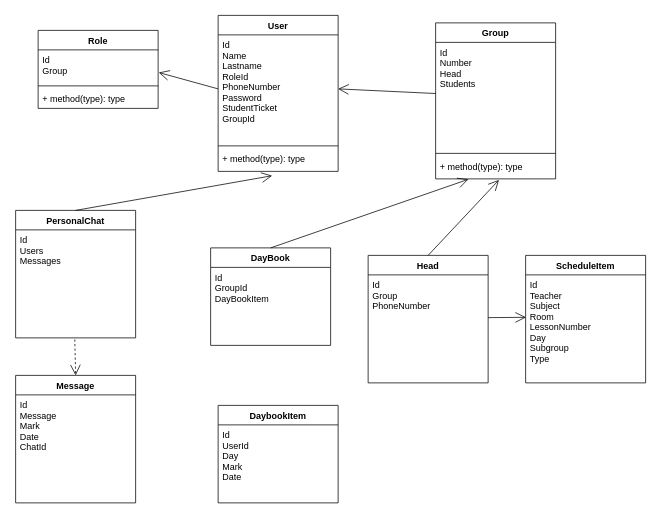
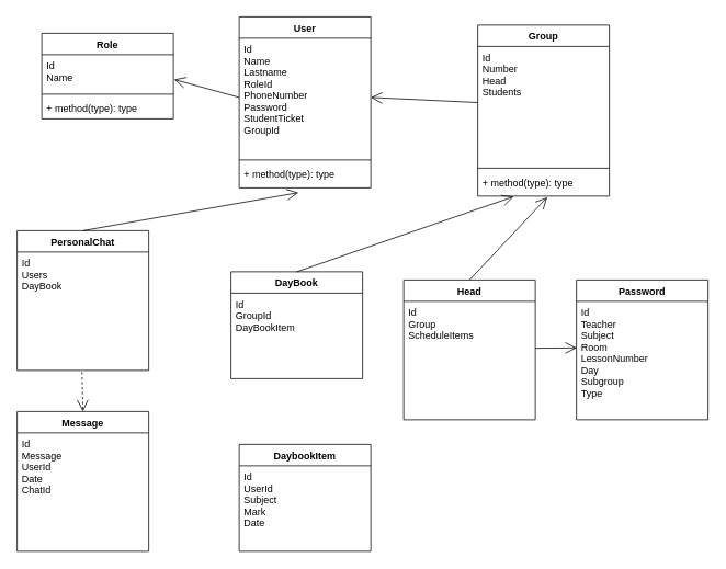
  <mxCell id="0" />
  <mxCell id="1" parent="0" />
  <mxCell id="2" value="User" style="swimlane;fontStyle=1;align=center;verticalAlign=top;childLayout=stackLayout;horizontal=1;startSize=26;horizontalStack=0;resizeParent=1;resizeParentMax=0;resizeLast=0;collapsible=1;marginBottom=0;" vertex="1" parent="1"><mxGeometry x="290" y="20" width="160" height="208" as="geometry" /></mxCell>
  <mxCell id="3" value="Id&#10;Name&#10;Lastname&#10;RoleId&#10;PhoneNumber&#10;Password&#10;StudentTicket&#10;GroupId" style="text;strokeColor=none;fillColor=none;align=left;verticalAlign=top;spacingLeft=4;spacingRight=4;overflow=hidden;rotatable=0;points=[[0,0.5],[1,0.5]];portConstraint=eastwest;" vertex="1" parent="2"><mxGeometry y="26" width="160" height="144" as="geometry" /></mxCell>
  <mxCell id="4" value="" style="line;strokeWidth=1;fillColor=none;align=left;verticalAlign=middle;spacingTop=-1;spacingLeft=3;spacingRight=3;rotatable=0;labelPosition=right;points=[];portConstraint=eastwest;" vertex="1" parent="2"><mxGeometry y="170" width="160" height="8" as="geometry" /></mxCell>
  <mxCell id="5" value="+ method(type): type" style="text;strokeColor=none;fillColor=none;align=left;verticalAlign=top;spacingLeft=4;spacingRight=4;overflow=hidden;rotatable=0;points=[[0,0.5],[1,0.5]];portConstraint=eastwest;" vertex="1" parent="2"><mxGeometry y="178" width="160" height="30" as="geometry" /></mxCell>
  <mxCell id="6" value="Role" style="swimlane;fontStyle=1;align=center;verticalAlign=top;childLayout=stackLayout;horizontal=1;startSize=26;horizontalStack=0;resizeParent=1;resizeParentMax=0;resizeLast=0;collapsible=1;marginBottom=0;" vertex="1" parent="1"><mxGeometry x="50" y="40" width="160" height="104" as="geometry" /></mxCell>
- <mxCell id="7" value="Id&#10;Group&#10;" style="text;strokeColor=none;fillColor=none;align=left;verticalAlign=top;spacingLeft=4;spacingRight=4;overflow=hidden;rotatable=0;points=[[0,0.5],[1,0.5]];portConstraint=eastwest;" vertex="1" parent="6"><mxGeometry y="26" width="160" height="44" as="geometry" /></mxCell>
+ <mxCell id="7" value="Id&#10;Name&#10;" style="text;strokeColor=none;fillColor=none;align=left;verticalAlign=top;spacingLeft=4;spacingRight=4;overflow=hidden;rotatable=0;points=[[0,0.5],[1,0.5]];portConstraint=eastwest;" vertex="1" parent="6"><mxGeometry y="26" width="160" height="44" as="geometry" /></mxCell>
  <mxCell id="8" value="" style="line;strokeWidth=1;fillColor=none;align=left;verticalAlign=middle;spacingTop=-1;spacingLeft=3;spacingRight=3;rotatable=0;labelPosition=right;points=[];portConstraint=eastwest;" vertex="1" parent="6"><mxGeometry y="70" width="160" height="8" as="geometry" /></mxCell>
  <mxCell id="9" value="+ method(type): type" style="text;strokeColor=none;fillColor=none;align=left;verticalAlign=top;spacingLeft=4;spacingRight=4;overflow=hidden;rotatable=0;points=[[0,0.5],[1,0.5]];portConstraint=eastwest;" vertex="1" parent="6"><mxGeometry y="78" width="160" height="26" as="geometry" /></mxCell>
  <mxCell id="10" value="" style="endArrow=open;endFill=1;endSize=12;html=1;exitX=0;exitY=0.5;exitDx=0;exitDy=0;entryX=1.005;entryY=0.686;entryDx=0;entryDy=0;entryPerimeter=0;" edge="1" parent="1" source="3" target="7"><mxGeometry width="160" relative="1" as="geometry"><mxPoint x="40" y="300" as="sourcePoint" /><mxPoint x="200" y="300" as="targetPoint" /></mxGeometry></mxCell>
  <mxCell id="11" value="Head" style="swimlane;fontStyle=1;align=center;verticalAlign=top;childLayout=stackLayout;horizontal=1;startSize=26;horizontalStack=0;resizeParent=1;resizeParentMax=0;resizeLast=0;collapsible=1;marginBottom=0;" vertex="1" parent="1"><mxGeometry x="490" y="340" width="160" height="170" as="geometry" /></mxCell>
- <mxCell id="12" value="Id&#10;Group&#10;PhoneNumber&#10;&#10;" style="text;strokeColor=none;fillColor=none;align=left;verticalAlign=top;spacingLeft=4;spacingRight=4;overflow=hidden;rotatable=0;points=[[0,0.5],[1,0.5]];portConstraint=eastwest;" vertex="1" parent="11"><mxGeometry y="26" width="160" height="144" as="geometry" /></mxCell>
+ <mxCell id="12" value="Id&#10;Group&#10;ScheduleItems&#10;&#10;" style="text;strokeColor=none;fillColor=none;align=left;verticalAlign=top;spacingLeft=4;spacingRight=4;overflow=hidden;rotatable=0;points=[[0,0.5],[1,0.5]];portConstraint=eastwest;" vertex="1" parent="11"><mxGeometry y="26" width="160" height="144" as="geometry" /></mxCell>
  <mxCell id="13" value="Group" style="swimlane;fontStyle=1;align=center;verticalAlign=top;childLayout=stackLayout;horizontal=1;startSize=26;horizontalStack=0;resizeParent=1;resizeParentMax=0;resizeLast=0;collapsible=1;marginBottom=0;" vertex="1" parent="1"><mxGeometry x="580" y="30" width="160" height="208" as="geometry" /></mxCell>
  <mxCell id="14" value="Id&#10;Number&#10;Head&#10;Students" style="text;strokeColor=none;fillColor=none;align=left;verticalAlign=top;spacingLeft=4;spacingRight=4;overflow=hidden;rotatable=0;points=[[0,0.5],[1,0.5]];portConstraint=eastwest;" vertex="1" parent="13"><mxGeometry y="26" width="160" height="144" as="geometry" /></mxCell>
  <mxCell id="15" value="" style="line;strokeWidth=1;fillColor=none;align=left;verticalAlign=middle;spacingTop=-1;spacingLeft=3;spacingRight=3;rotatable=0;labelPosition=right;points=[];portConstraint=eastwest;" vertex="1" parent="13"><mxGeometry y="170" width="160" height="8" as="geometry" /></mxCell>
  <mxCell id="16" value="+ method(type): type" style="text;strokeColor=none;fillColor=none;align=left;verticalAlign=top;spacingLeft=4;spacingRight=4;overflow=hidden;rotatable=0;points=[[0,0.5],[1,0.5]];portConstraint=eastwest;" vertex="1" parent="13"><mxGeometry y="178" width="160" height="30" as="geometry" /></mxCell>
  <mxCell id="17" value="" style="endArrow=open;endFill=1;endSize=12;html=1;entryX=1;entryY=0.5;entryDx=0;entryDy=0;" edge="1" parent="1" source="14" target="3"><mxGeometry width="160" relative="1" as="geometry"><mxPoint x="80" y="410" as="sourcePoint" /><mxPoint x="240" y="410" as="targetPoint" /></mxGeometry></mxCell>
  <mxCell id="18" value="" style="endArrow=open;endFill=1;endSize=12;html=1;entryX=0.528;entryY=1.047;entryDx=0;entryDy=0;entryPerimeter=0;exitX=0.5;exitY=0;exitDx=0;exitDy=0;" edge="1" parent="1" source="11" target="16"><mxGeometry width="160" relative="1" as="geometry"><mxPoint x="500" y="630" as="sourcePoint" /><mxPoint x="660" y="630" as="targetPoint" /></mxGeometry></mxCell>
- <mxCell id="19" value="ScheduleItem" style="swimlane;fontStyle=1;align=center;verticalAlign=top;childLayout=stackLayout;horizontal=1;startSize=26;horizontalStack=0;resizeParent=1;resizeParentMax=0;resizeLast=0;collapsible=1;marginBottom=0;" vertex="1" parent="1"><mxGeometry x="700" y="340" width="160" height="170" as="geometry" /></mxCell>
+ <mxCell id="19" value="Password" style="swimlane;fontStyle=1;align=center;verticalAlign=top;childLayout=stackLayout;horizontal=1;startSize=26;horizontalStack=0;resizeParent=1;resizeParentMax=0;resizeLast=0;collapsible=1;marginBottom=0;" vertex="1" parent="1"><mxGeometry x="700" y="340" width="160" height="170" as="geometry" /></mxCell>
  <mxCell id="20" value="Id&#10;Teacher&#10;Subject&#10;Room&#10;LessonNumber&#10;Day&#10;Subgroup&#10;Type" style="text;strokeColor=none;fillColor=none;align=left;verticalAlign=top;spacingLeft=4;spacingRight=4;overflow=hidden;rotatable=0;points=[[0,0.5],[1,0.5]];portConstraint=eastwest;" vertex="1" parent="19"><mxGeometry y="26" width="160" height="144" as="geometry" /></mxCell>
  <mxCell id="21" value="" style="endArrow=open;endFill=1;endSize=12;html=1;entryX=0.003;entryY=0.393;entryDx=0;entryDy=0;entryPerimeter=0;" edge="1" parent="1" target="20"><mxGeometry width="160" relative="1" as="geometry"><mxPoint x="650" y="423" as="sourcePoint" /><mxPoint x="410" y="400" as="targetPoint" /></mxGeometry></mxCell>
  <mxCell id="22" value="PersonalChat" style="swimlane;fontStyle=1;align=center;verticalAlign=top;childLayout=stackLayout;horizontal=1;startSize=26;horizontalStack=0;resizeParent=1;resizeParentMax=0;resizeLast=0;collapsible=1;marginBottom=0;" vertex="1" parent="1"><mxGeometry x="20" y="280" width="160" height="170" as="geometry" /></mxCell>
- <mxCell id="23" value="Id&#10;Users&#10;Messages" style="text;strokeColor=none;fillColor=none;align=left;verticalAlign=top;spacingLeft=4;spacingRight=4;overflow=hidden;rotatable=0;points=[[0,0.5],[1,0.5]];portConstraint=eastwest;" vertex="1" parent="22"><mxGeometry y="26" width="160" height="144" as="geometry" /></mxCell>
+ <mxCell id="23" value="Id&#10;Users&#10;DayBook" style="text;strokeColor=none;fillColor=none;align=left;verticalAlign=top;spacingLeft=4;spacingRight=4;overflow=hidden;rotatable=0;points=[[0,0.5],[1,0.5]];portConstraint=eastwest;" vertex="1" parent="22"><mxGeometry y="26" width="160" height="144" as="geometry" /></mxCell>
  <mxCell id="24" value="" style="endArrow=open;endFill=1;endSize=12;html=1;entryX=0.45;entryY=1.193;entryDx=0;entryDy=0;entryPerimeter=0;exitX=0.5;exitY=0;exitDx=0;exitDy=0;" edge="1" parent="1" source="22" target="5"><mxGeometry width="160" relative="1" as="geometry"><mxPoint x="70" y="280" as="sourcePoint" /><mxPoint x="230" y="280" as="targetPoint" /></mxGeometry></mxCell>
  <mxCell id="25" value="Message" style="swimlane;fontStyle=1;align=center;verticalAlign=top;childLayout=stackLayout;horizontal=1;startSize=26;horizontalStack=0;resizeParent=1;resizeParentMax=0;resizeLast=0;collapsible=1;marginBottom=0;" vertex="1" parent="1"><mxGeometry x="20" y="500" width="160" height="170" as="geometry" /></mxCell>
- <mxCell id="26" value="Id&#10;Message&#10;Mark&#10;Date&#10;ChatId" style="text;strokeColor=none;fillColor=none;align=left;verticalAlign=top;spacingLeft=4;spacingRight=4;overflow=hidden;rotatable=0;points=[[0,0.5],[1,0.5]];portConstraint=eastwest;" vertex="1" parent="25"><mxGeometry y="26" width="160" height="144" as="geometry" /></mxCell>
+ <mxCell id="26" value="Id&#10;Message&#10;UserId&#10;Date&#10;ChatId" style="text;strokeColor=none;fillColor=none;align=left;verticalAlign=top;spacingLeft=4;spacingRight=4;overflow=hidden;rotatable=0;points=[[0,0.5],[1,0.5]];portConstraint=eastwest;" vertex="1" parent="25"><mxGeometry y="26" width="160" height="144" as="geometry" /></mxCell>
  <mxCell id="27" value="" style="endArrow=open;endFill=1;endSize=12;html=1;entryX=0.5;entryY=0;entryDx=0;entryDy=0;exitX=0.493;exitY=1.015;exitDx=0;exitDy=0;exitPerimeter=0;dashed=1;" edge="1" parent="1" source="23" target="25"><mxGeometry width="160" relative="1" as="geometry"><mxPoint x="110" y="290" as="sourcePoint" /><mxPoint x="172" y="183.79" as="targetPoint" /></mxGeometry></mxCell>
  <mxCell id="28" value="DayBook" style="swimlane;fontStyle=1;align=center;verticalAlign=top;childLayout=stackLayout;horizontal=1;startSize=26;horizontalStack=0;resizeParent=1;resizeParentMax=0;resizeLast=0;collapsible=1;marginBottom=0;" vertex="1" parent="1"><mxGeometry x="280" y="330" width="160" height="130" as="geometry" /></mxCell>
  <mxCell id="29" value="Id&#10;GroupId&#10;DayBookItem" style="text;strokeColor=none;fillColor=none;align=left;verticalAlign=top;spacingLeft=4;spacingRight=4;overflow=hidden;rotatable=0;points=[[0,0.5],[1,0.5]];portConstraint=eastwest;" vertex="1" parent="28"><mxGeometry y="26" width="160" height="104" as="geometry" /></mxCell>
  <mxCell id="30" value="DaybookItem" style="swimlane;fontStyle=1;align=center;verticalAlign=top;childLayout=stackLayout;horizontal=1;startSize=26;horizontalStack=0;resizeParent=1;resizeParentMax=0;resizeLast=0;collapsible=1;marginBottom=0;" vertex="1" parent="1"><mxGeometry x="290" y="540" width="160" height="130" as="geometry" /></mxCell>
- <mxCell id="31" value="Id&#10;UserId&#10;Day&#10;Mark&#10;Date" style="text;strokeColor=none;fillColor=none;align=left;verticalAlign=top;spacingLeft=4;spacingRight=4;overflow=hidden;rotatable=0;points=[[0,0.5],[1,0.5]];portConstraint=eastwest;" vertex="1" parent="30"><mxGeometry y="26" width="160" height="104" as="geometry" /></mxCell>
+ <mxCell id="31" value="Id&#10;UserId&#10;Subject&#10;Mark&#10;Date" style="text;strokeColor=none;fillColor=none;align=left;verticalAlign=top;spacingLeft=4;spacingRight=4;overflow=hidden;rotatable=0;points=[[0,0.5],[1,0.5]];portConstraint=eastwest;" vertex="1" parent="30"><mxGeometry y="26" width="160" height="104" as="geometry" /></mxCell>
  <mxCell id="32" value="" style="endArrow=open;endFill=1;endSize=12;html=1;exitX=0.5;exitY=0;exitDx=0;exitDy=0;entryX=0.273;entryY=1.02;entryDx=0;entryDy=0;entryPerimeter=0;" edge="1" parent="1" source="28" target="16"><mxGeometry width="160" relative="1" as="geometry"><mxPoint x="420" y="290" as="sourcePoint" /><mxPoint x="580" y="290" as="targetPoint" /></mxGeometry></mxCell>
